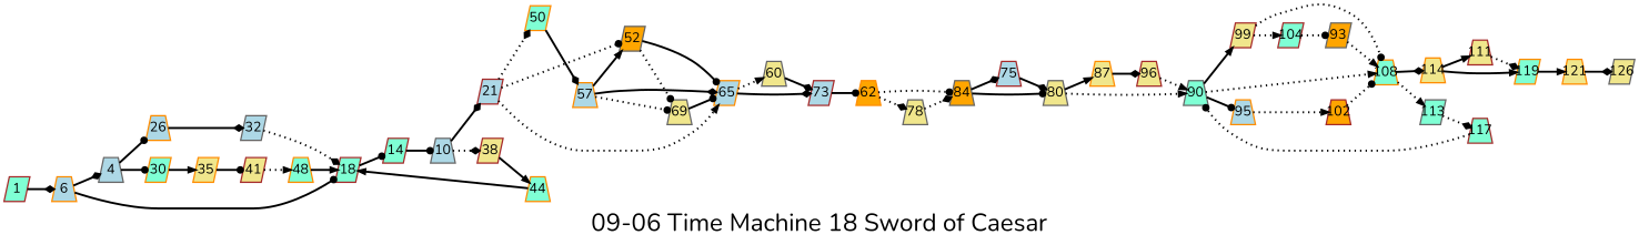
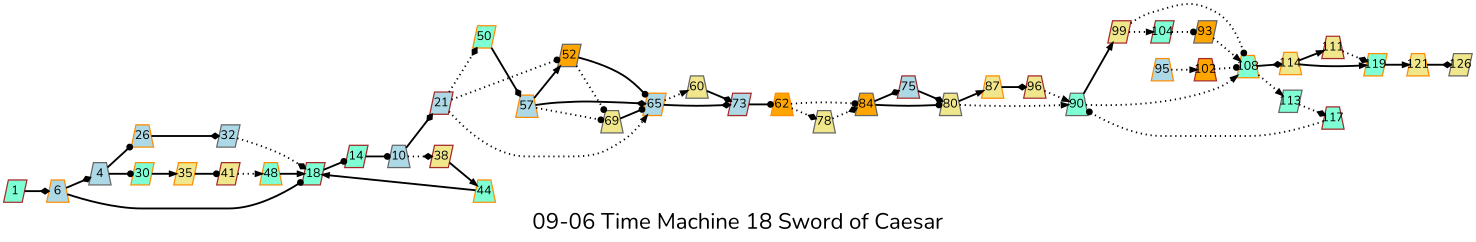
  digraph {
    fontname=Nunito
    fontsize=36
    label="09-06 Time Machine 18 Sword of Caesar"
    nodesep=0.35
    ordering=out
    rankdir=LR
    ranksep=0.45
    node [color=darkorange fillcolor=khaki fixedsize=true fontname=Nunito fontsize=20 labelfloat=true margin="0,0" penwidth=2 regular=true shape=trapezium style=filled]
    edge [arrowhead=diamond fontname=Nunito fontsize=12 labelfloat=true penwidth=3 style=solid]
    1 [color=brown fillcolor=aquamarine shape=parallelogram]
    6 [fillcolor=lightblue]
    4 [color=gray40 fillcolor=lightblue]
    18 [color=brown fillcolor=aquamarine shape=parallelogram]
    26 [fillcolor=lightblue]
    30 [fillcolor=aquamarine shape=parallelogram]
    14 [color=brown fillcolor=aquamarine shape=parallelogram]
    32 [color=gray40 fillcolor=lightblue shape=parallelogram]
    35 [shape=parallelogram]
    41 [color=brown shape=parallelogram]
    10 [color=gray40 fillcolor=lightblue]
    21 [color=brown fillcolor=lightblue shape=parallelogram]
    38 [color=brown shape=parallelogram]
    50 [fillcolor=aquamarine shape=parallelogram]
    52 [color=gray40 fillcolor=orange shape=parallelogram]
    65 [fillcolor=lightblue shape=parallelogram]
    44 [fillcolor=aquamarine]
    57 [fillcolor=lightblue]
    69 [color=gray40]
    60 [color=gray40]
    73 [color=brown fillcolor=lightblue shape=parallelogram]
    62 [fillcolor=orange]
    48 [fillcolor=aquamarine]
    84 [color=gray40 fillcolor=orange]
    78 [color=gray40]
    75 [color=brown fillcolor=lightblue]
    80 [color=gray40]
    87
    90 [color=gray40 fillcolor=aquamarine]
    96 [color=brown]
    99 [color=brown shape=parallelogram]
    108 [fillcolor=aquamarine]
    95 [fillcolor=lightblue]
    104 [color=brown fillcolor=aquamarine shape=parallelogram]
    114
    113 [color=gray40 fillcolor=aquamarine shape=parallelogram]
    102 [color=brown fillcolor=orange]
    93 [color=gray40 fillcolor=orange shape=parallelogram]
    111 [color=brown]
    119 [fillcolor=aquamarine shape=parallelogram]
    117 [color=brown fillcolor=aquamarine]
    121
    126 [color=gray40 shape=parallelogram]
    1 -> 6
    6 -> 4
    6 -> 18 [arrowhead=dot]
    4 -> 26 [arrowhead=dot]
    4 -> 30 [arrowhead=dot]
    18 -> 14 [arrowhead=dot]
    26 -> 32
    30 -> 35 [arrowhead=normal]
    14 -> 10 [arrowhead=dot]
    32 -> 18 [style=dotted]
    35 -> 41 [arrowhead=dot]
    41 -> 48 [arrowhead=normal style=dotted]
    10 -> 21
    10 -> 38 [style=dotted]
    21 -> 50 [style=dotted]
    21 -> 52 [arrowhead=dot style=dotted]
    21 -> 65 [arrowhead=normal style=dotted]
    38 -> 44 [arrowhead=normal]
    50 -> 57
    52 -> 65 [arrowhead=dot]
    52 -> 69 [arrowhead=dot style=dotted]
    65 -> 60 [arrowhead=normal style=dotted]
    65 -> 73
    44 -> 18 [arrowhead=normal]
    57 -> 52 [arrowhead=normal]
    57 -> 65
    57 -> 69 [arrowhead=dot style=dotted]
    69 -> 65 [arrowhead=dot]
    60 -> 73
    73 -> 62 [arrowhead=dot]
    62 -> 84 [arrowhead=dot style=dotted]
    62 -> 78 [style=dotted]
    48 -> 18 [arrowhead=normal]
    84 -> 75
    84 -> 80 [arrowhead=dot]
    78 -> 84 [style=dotted]
    75 -> 80
    80 -> 87 [arrowhead=normal]
    80 -> 90 [arrowhead=normal style=dotted]
    87 -> 96
    90 -> 99 [arrowhead=normal]
    90 -> 108 [arrowhead=normal style=dotted]
-   90 -> 95 [arrowhead=dot]
    96 -> 90 [arrowhead=normal style=dotted]
    99 -> 108 [arrowhead=dot style=dotted]
    99 -> 104 [arrowhead=normal style=dotted]
    108 -> 114
    108 -> 113 [arrowhead=normal style=dotted]
    95 -> 102 [arrowhead=normal style=dotted]
    104 -> 93 [arrowhead=dot style=dotted]
    114 -> 111 [arrowhead=normal]
    114 -> 119 [arrowhead=normal]
    113 -> 117 [style=dotted]
    102 -> 108 [arrowhead=dot style=dotted]
    93 -> 108 [arrowhead=normal style=dotted]
    111 -> 119 [style=dotted]
    119 -> 121 [arrowhead=normal]
    117 -> 90 [arrowhead=dot style=dotted]
    121 -> 126
  }
